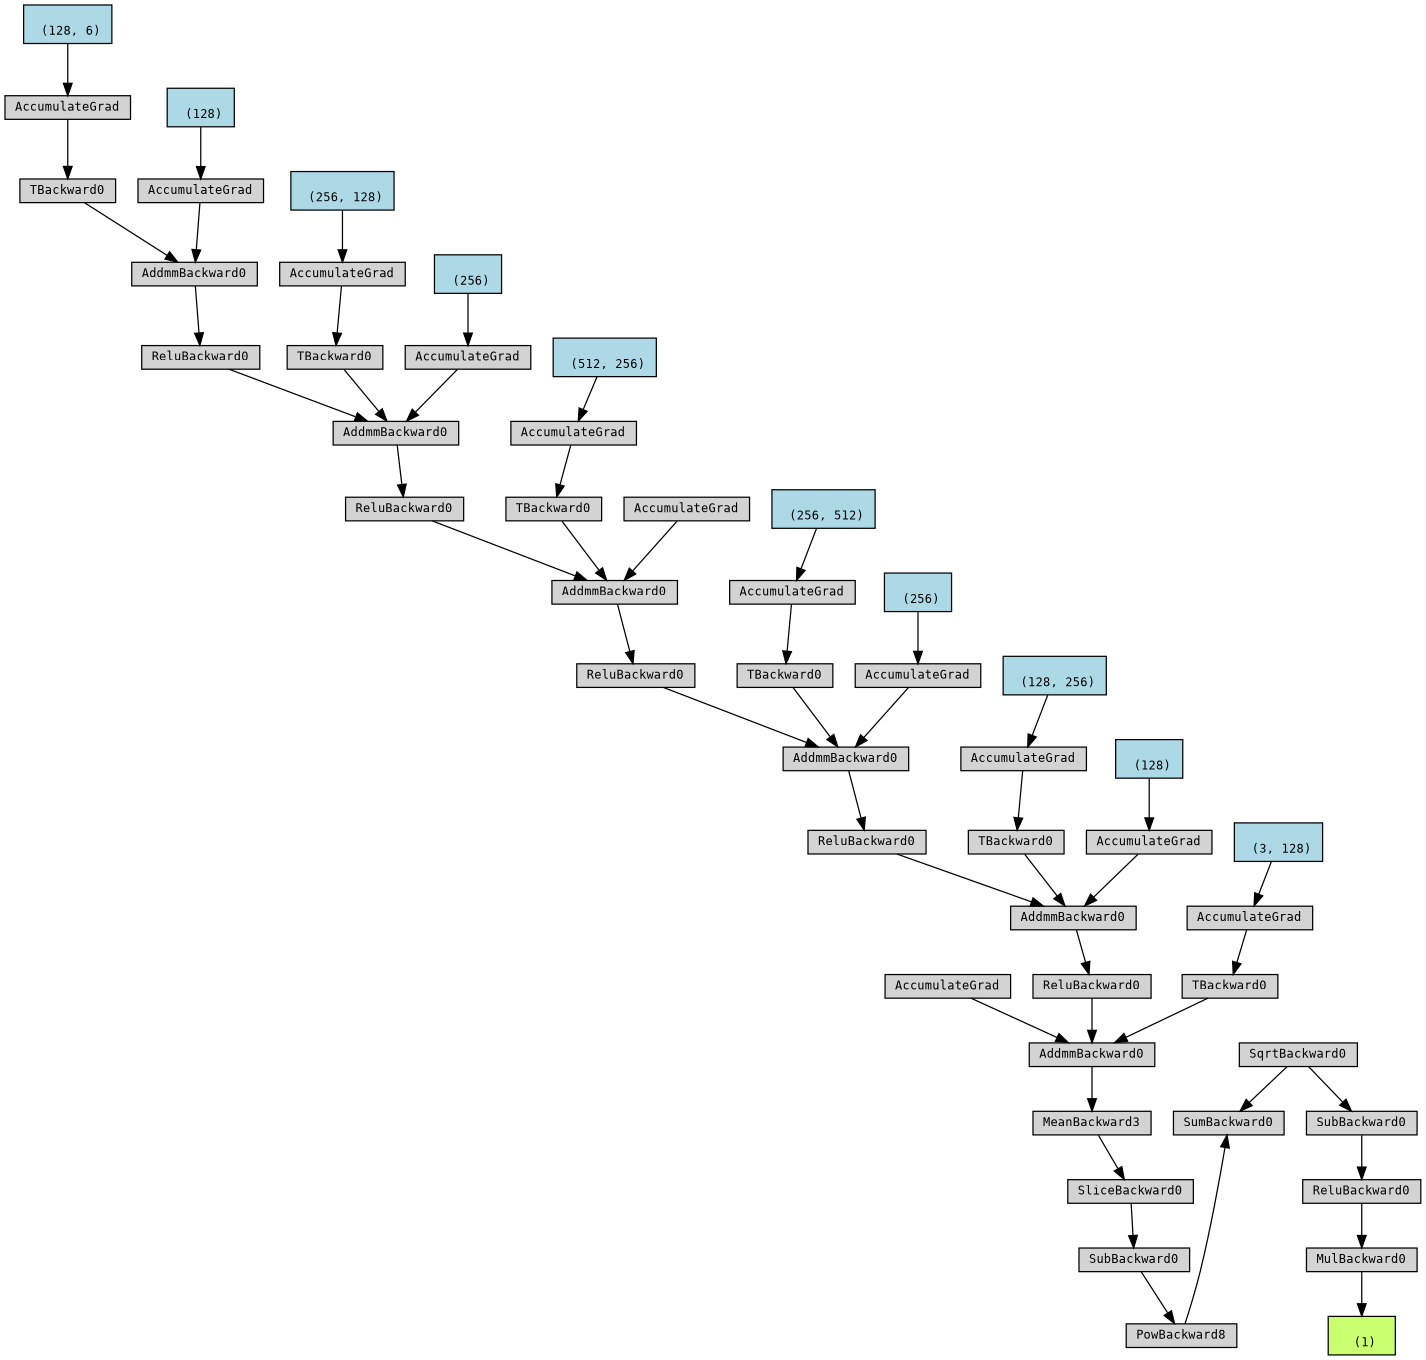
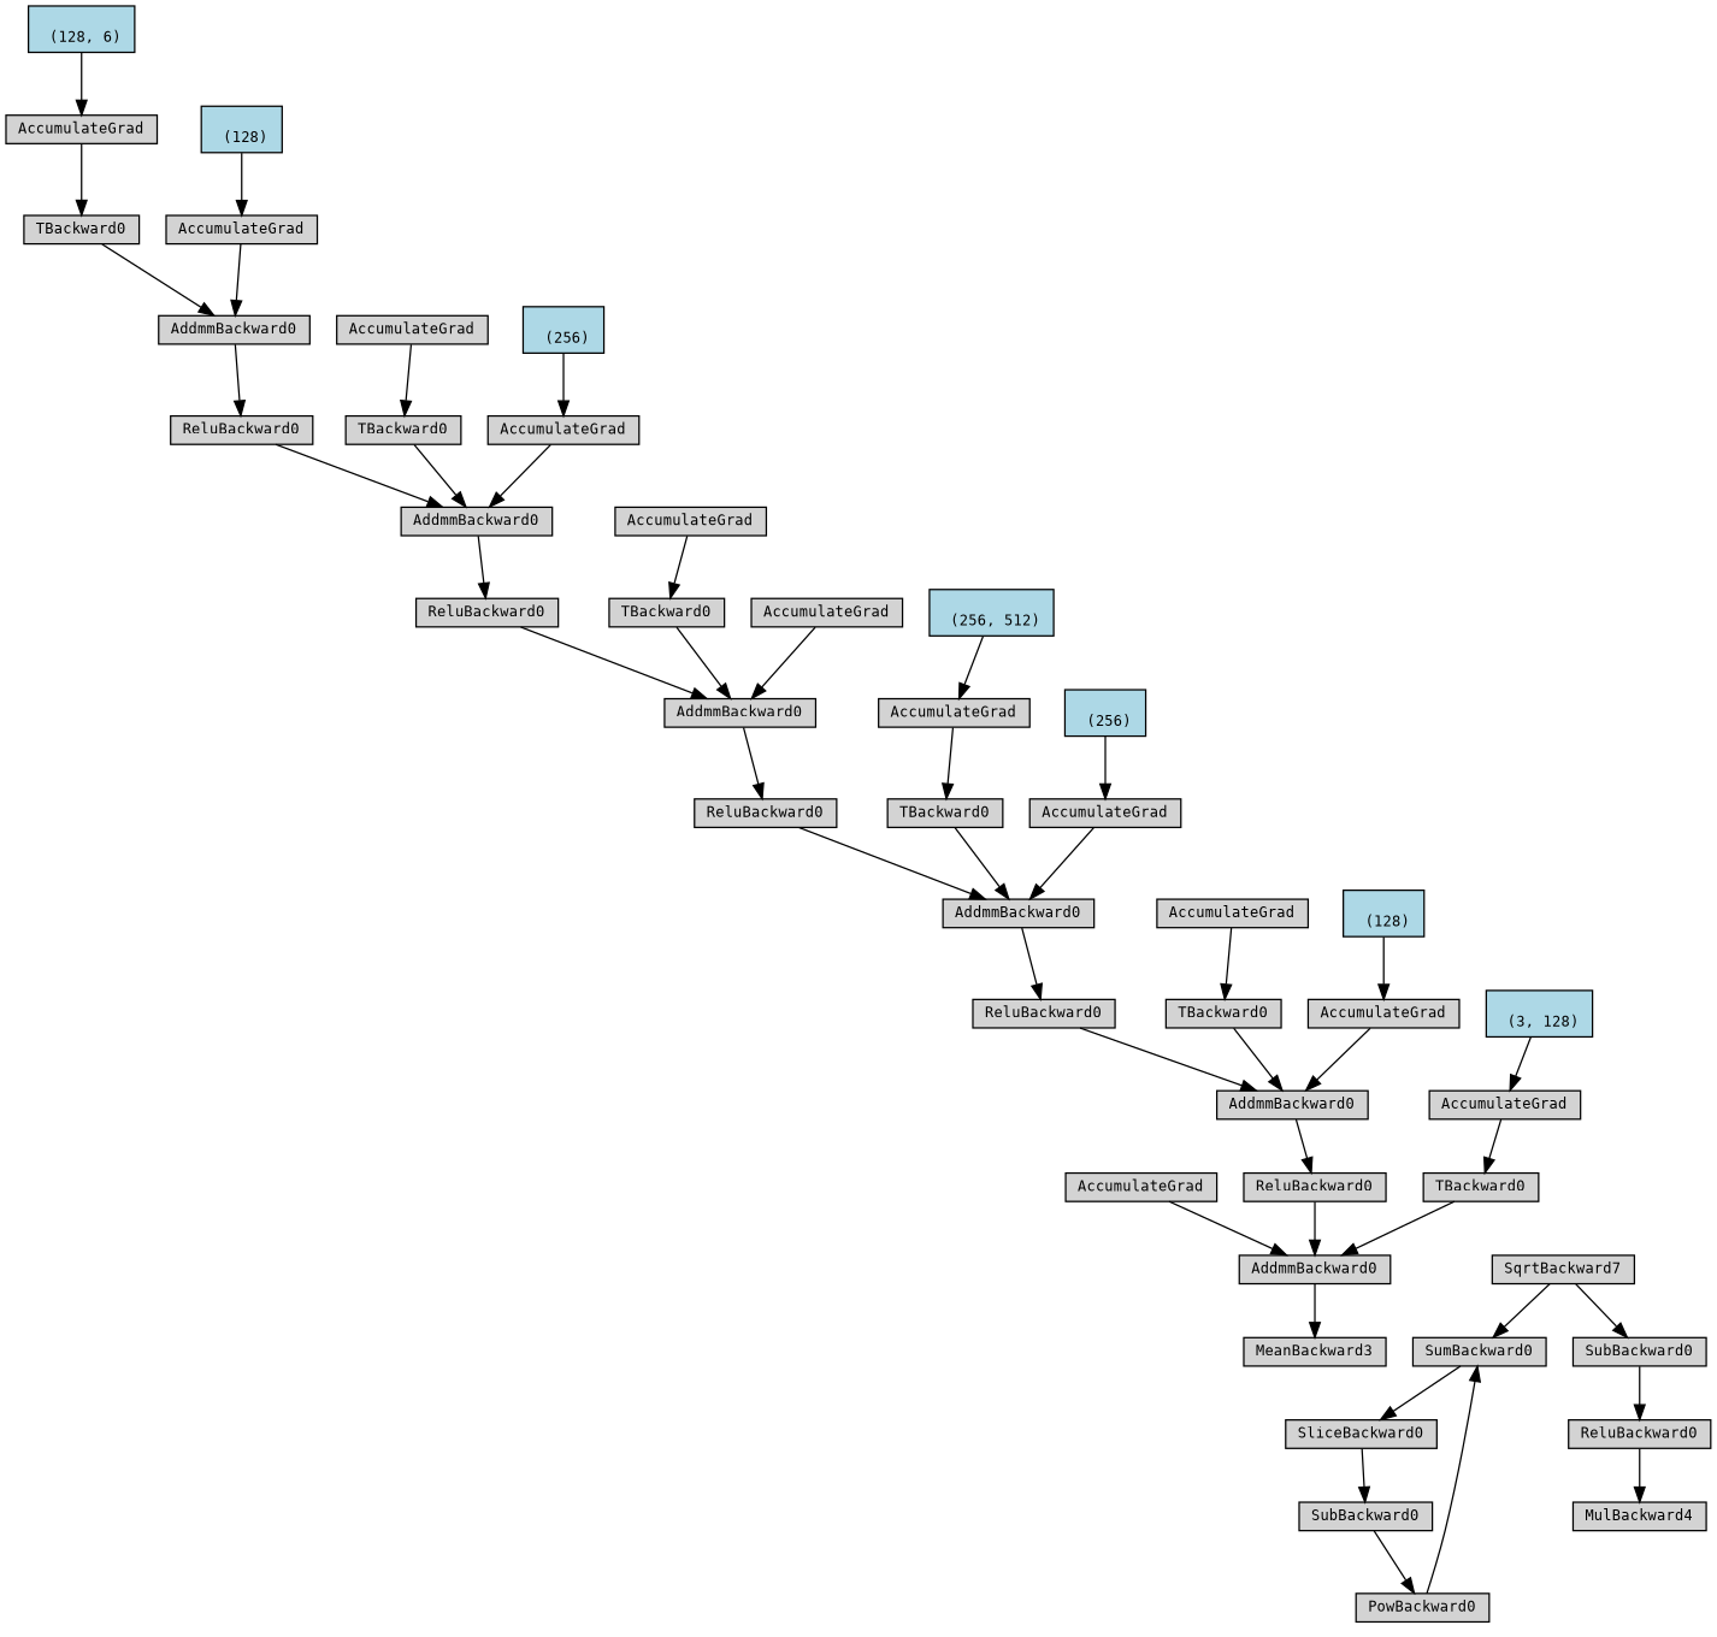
  digraph {
    node [align=left fontname=monospace fontsize=10 ranksep=0.1 shape=box style=filled]
-   n1 [fillcolor=darkolivegreen1 height=0.2 label="\n (1)"]
-   n2 [height=0.2 label=MulBackward0]
+   n2 [height=0.2 label=MulBackward4]
    n3 [height=0.2 label=ReluBackward0]
    n4 [height=0.2 label=SubBackward0]
-   n5 [height=0.2 label=SqrtBackward0]
+   n5 [height=0.2 label=SqrtBackward7]
    n6 [height=0.2 label=SumBackward0]
-   n7 [height=0.2 label=PowBackward8]
+   n7 [height=0.2 label=PowBackward0]
    n8 [height=0.2 label=SubBackward0]
    n9 [height=0.2 label=SliceBackward0]
    n10 [height=0.2 label=MeanBackward3]
    n11 [height=0.2 label=AddmmBackward0]
    n12 [height=0.2 label=AccumulateGrad]
    n13 [height=0.2 label=ReluBackward0]
    n14 [height=0.2 label=AddmmBackward0]
    n15 [height=0.2 label=AccumulateGrad]
    n16 [fillcolor=lightblue height=0.2 label="\n (128)"]
    n17 [height=0.2 label=ReluBackward0]
    n18 [height=0.2 label=AddmmBackward0]
    n19 [height=0.2 label=AccumulateGrad]
    n20 [fillcolor=lightblue height=0.2 label="\n (256)"]
    n21 [height=0.2 label=ReluBackward0]
    n22 [height=0.2 label=AddmmBackward0]
    n23 [height=0.2 label=AccumulateGrad]
    n24 [height=0.2 label=ReluBackward0]
    n25 [height=0.2 label=AddmmBackward0]
    n26 [height=0.2 label=AccumulateGrad]
    n27 [fillcolor=lightblue height=0.2 label="\n (256)"]
    n28 [height=0.2 label=ReluBackward0]
    n29 [height=0.2 label=AddmmBackward0]
    n30 [height=0.2 label=AccumulateGrad]
    n31 [fillcolor=lightblue height=0.2 label="\n (128)"]
    n32 [height=0.2 label=TBackward0]
    n33 [height=0.2 label=AccumulateGrad]
    n34 [fillcolor=lightblue height=0.2 label="\n (128, 6)"]
    n35 [height=0.2 label=TBackward0]
    n36 [height=0.2 label=AccumulateGrad]
-   n37 [fillcolor=lightblue height=0.2 label="\n (256, 128)"]
    n38 [height=0.2 label=TBackward0]
    n39 [height=0.2 label=AccumulateGrad]
-   n40 [fillcolor=lightblue height=0.2 label="\n (512, 256)"]
    n41 [height=0.2 label=TBackward0]
    n42 [height=0.2 label=AccumulateGrad]
    n43 [fillcolor=lightblue height=0.2 label="\n (256, 512)"]
    n44 [height=0.2 label=TBackward0]
    n45 [height=0.2 label=AccumulateGrad]
-   n46 [fillcolor=lightblue height=0.2 label="\n (128, 256)"]
    n47 [height=0.2 label=TBackward0]
    n48 [height=0.2 label=AccumulateGrad]
    n49 [fillcolor=lightblue height=0.2 label="\n (3, 128)"]
-   n2 -> n1
    n3 -> n2
    n4 -> n3
    n5 -> n4
    n5 -> n6
    n7 -> n6
    n8 -> n7
    n9 -> n8
-   n10 -> n9
+   n6 -> n9
    n11 -> n10
    n12 -> n11
    n13 -> n11
    n14 -> n13
    n15 -> n14
    n16 -> n15
    n17 -> n14
    n18 -> n17
    n19 -> n18
    n20 -> n19
    n21 -> n18
    n22 -> n21
    n23 -> n22
    n24 -> n22
    n25 -> n24
    n26 -> n25
    n27 -> n26
    n28 -> n25
    n29 -> n28
    n30 -> n29
    n31 -> n30
    n32 -> n29
    n33 -> n32
    n34 -> n33
    n35 -> n25
    n36 -> n35
-   n37 -> n36
    n38 -> n22
    n39 -> n38
-   n40 -> n39
    n41 -> n18
    n42 -> n41
    n43 -> n42
    n44 -> n14
    n45 -> n44
-   n46 -> n45
    n47 -> n11
    n48 -> n47
    n49 -> n48
  }
